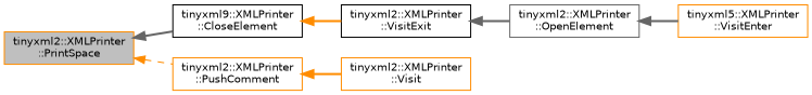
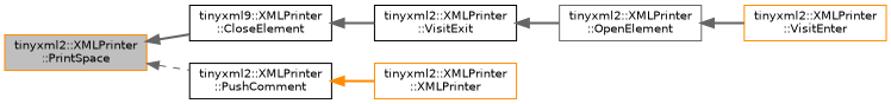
  digraph {
    rankdir=LR
    node [color=darkorange fillcolor=white fontname=Helvetica fontsize=10 shape=record style=filled]
    edge [color=gray40 dir=back fontname=Helvetica fontsize=10 labelfontname=Helvetica labelfontsize=10 style=bold]
    n1 [fillcolor=grey75 fontcolor=black height=0.2 label="tinyxml2::XMLPrinter\l::PrintSpace" width=0.4]
    n2 [color=black height=0.2 label="tinyxml9::XMLPrinter\l::CloseElement" width=0.4]
-   n3 [height=0.2 label="tinyxml2::XMLPrinter\l::PushComment" width=0.4]
+   n3 [color=black height=0.2 label="tinyxml2::XMLPrinter\l::PushComment" width=0.4]
    n4 [color=gray40 height=0.2 label="tinyxml2::XMLPrinter\l::OpenElement" width=0.4]
-   n5 [height=0.2 label="tinyxml5::XMLPrinter\l::VisitEnter" width=0.4]
+   n5 [height=0.2 label="tinyxml2::XMLPrinter\l::VisitEnter" width=0.4]
    n6 [color=black height=0.2 label="tinyxml2::XMLPrinter\l::VisitExit" width=0.4]
-   n7 [height=0.2 label="tinyxml2::XMLPrinter\l::Visit" width=0.4]
+   n7 [height=0.2 label="tinyxml2::XMLPrinter\l::XMLPrinter" width=0.4]
    n1 -> n2
-   n1 -> n3 [color=darkorange style=dashed]
-   n2 -> n6 [color=darkorange]
+   n1 -> n3 [style=dashed]
+   n2 -> n6
    n3 -> n7 [color=darkorange]
    n4 -> n5
    n6 -> n4
  }
